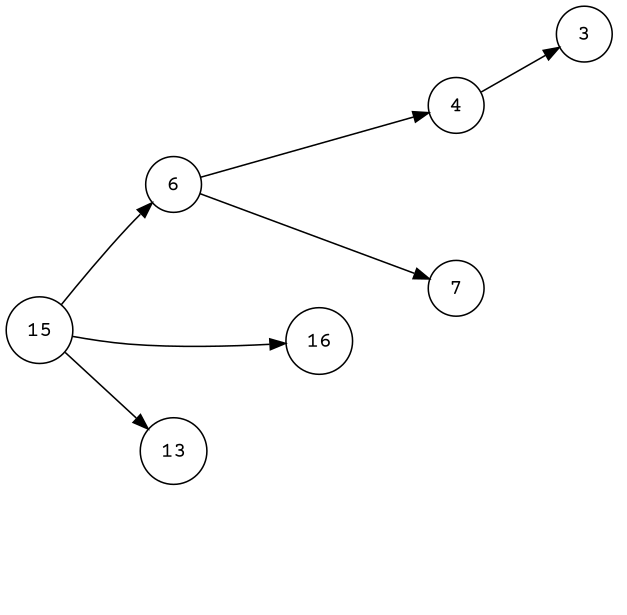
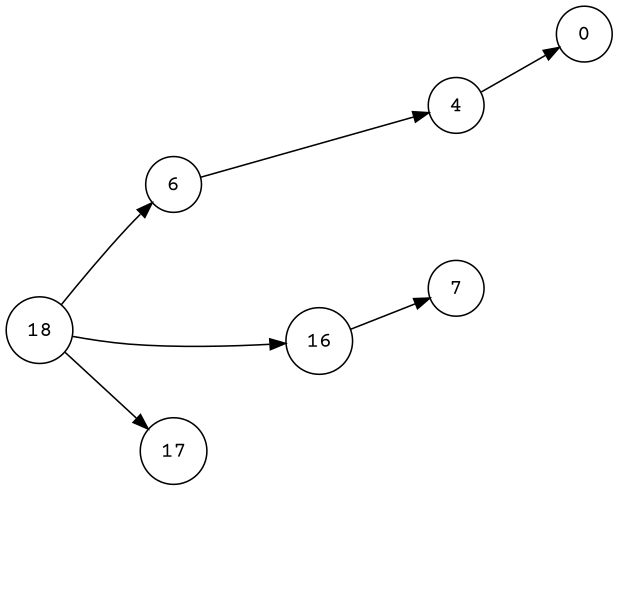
  digraph {
    fontname="Courier Prime"
    rankdir=LR
    node [fontname="Courier Prime" shape=circle]
    edge [fontname="Courier Prime" style=invis]
    m15 [style=invis width=0.1]
    6
-   17 [label=13]
+   17
    r8 [style=invis width=0.1]
    m8 [style=invis width=0.1]
    m6 [style=invis width=0.1]
    4
    n8 [label=7]
    m4 [style=invis width=0.1]
-   3
+   3 [label=0]
    m17 [style=invis width=0.1]
    16
    l17 [style=invis width=0.1]
-   15
+   15 [label=18]
    subgraph sub_1 {
      rank=same
      m15
      6
      17
    }
    subgraph sub_2 {
      rank=same
      r8
      m8
    }
    subgraph sub_3 {
      rank=same
      m6
      4
      n8
    }
    subgraph sub_4 {
      rank=same
      m4
      3
    }
    subgraph sub_5 {
      rank=same
      m17
      16
      l17
    }
    m15 -> 17
    6 -> m15
    6 -> m6
    6 -> 4 [style=""]
-   6 -> n8 [style=""]
+   16 -> n8 [style=""]
    17 -> m17
    17 -> l17
    r8 -> m8
    m6 -> n8
    4 -> m6
    4 -> m4
    4 -> 3 [style=""]
    n8 -> r8
    n8 -> m8
    3 -> m4
    m17 -> l17
    16 -> m17
    15 -> m15
    15 -> 6 [style=""]
    15 -> 17 [style=""]
    15 -> 16 [style=""]
  }
